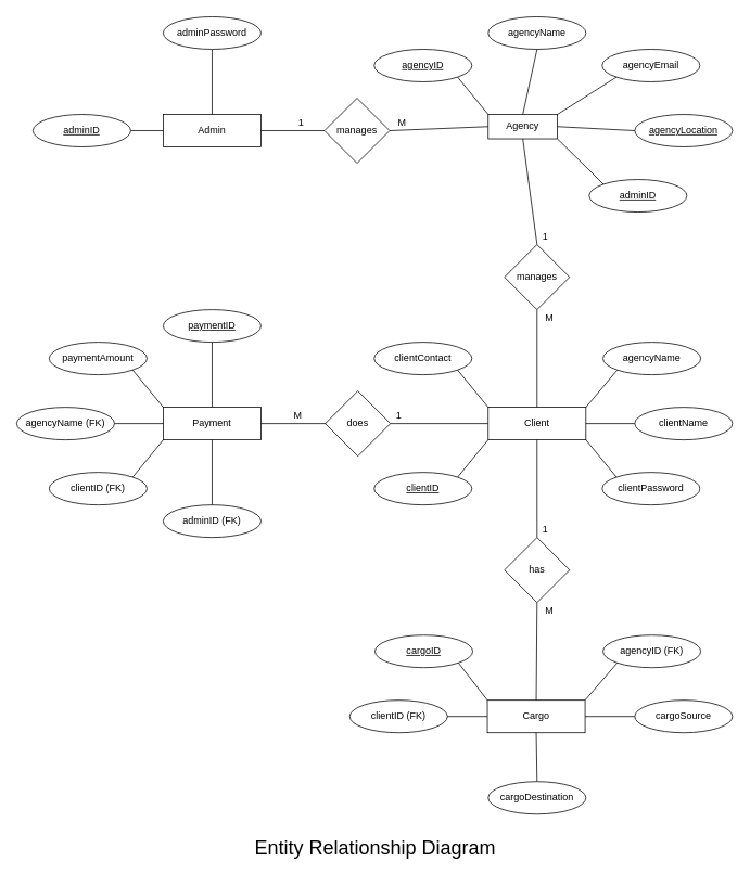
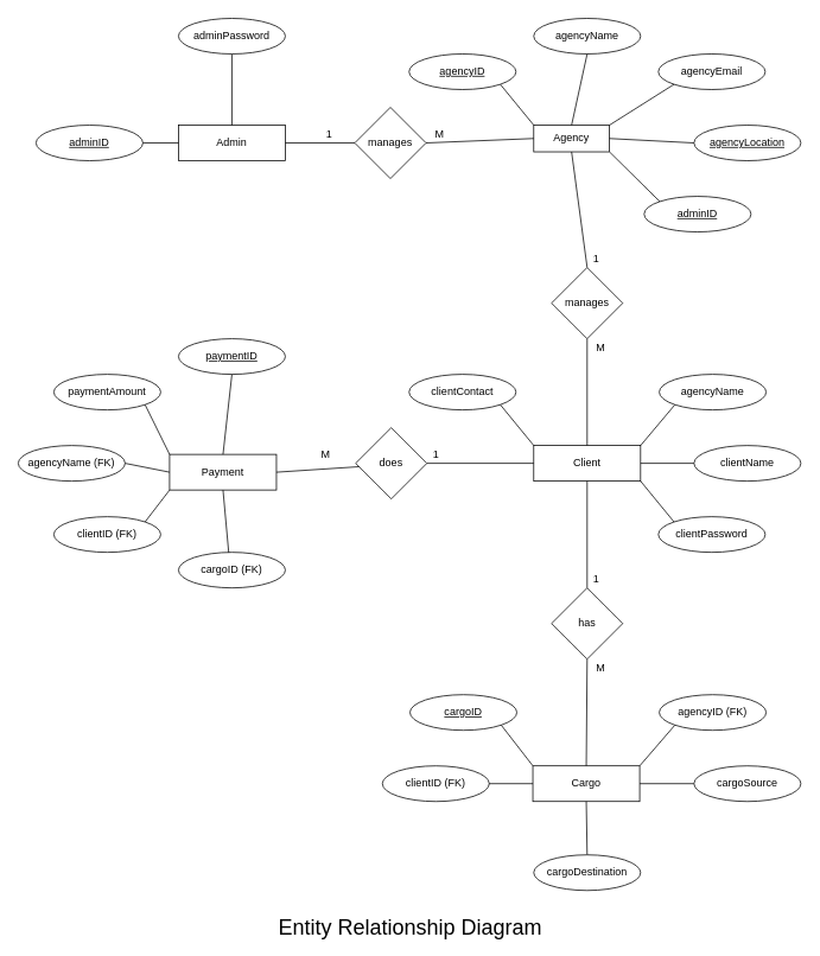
  <mxCell id="0" />
  <mxCell id="1" parent="0" />
  <mxCell id="2" value="Admin" style="whiteSpace=wrap;html=1;" parent="1" vertex="1"><mxGeometry x="200" y="140" width="120" height="40" as="geometry" /></mxCell>
  <mxCell id="3" value="&lt;u&gt;adminID&lt;/u&gt;" style="ellipse;whiteSpace=wrap;html=1;" parent="1" vertex="1"><mxGeometry x="40" y="140" width="120" height="40" as="geometry" /></mxCell>
  <mxCell id="4" value="Agency" style="whiteSpace=wrap;html=1;" parent="1" vertex="1"><mxGeometry x="599" y="140" width="85" height="30" as="geometry" /></mxCell>
  <mxCell id="5" value="Client" style="whiteSpace=wrap;html=1;" parent="1" vertex="1"><mxGeometry x="599" y="500" width="120" height="40" as="geometry" /></mxCell>
  <mxCell id="6" value="Cargo" style="whiteSpace=wrap;html=1;" parent="1" vertex="1"><mxGeometry x="598" y="860" width="120" height="40" as="geometry" /></mxCell>
- <mxCell id="7" value="Payment" style="whiteSpace=wrap;html=1;" parent="1" vertex="1"><mxGeometry x="200" y="500" width="120" height="40" as="geometry" /></mxCell>
+ <mxCell id="7" value="Payment" style="whiteSpace=wrap;html=1;" parent="1" vertex="1"><mxGeometry x="190" y="510" width="120" height="40" as="geometry" /></mxCell>
  <mxCell id="8" value="manages" style="rhombus;whiteSpace=wrap;html=1;" parent="1" vertex="1"><mxGeometry x="398" y="120" width="80" height="80" as="geometry" /></mxCell>
  <mxCell id="9" value="" style="endArrow=none;html=1;exitX=0;exitY=0.5;exitDx=0;exitDy=0;entryX=1;entryY=0.5;entryDx=0;entryDy=0;" parent="1" source="2" target="3" edge="1"><mxGeometry width="50" height="50" relative="1" as="geometry"><mxPoint x="350" y="20" as="sourcePoint" /><mxPoint x="170" y="130" as="targetPoint" /></mxGeometry></mxCell>
  <mxCell id="10" value="" style="endArrow=none;html=1;entryX=1;entryY=1;entryDx=0;entryDy=0;exitX=0;exitY=0;exitDx=0;exitDy=0;" parent="1" source="4" target="26" edge="1"><mxGeometry width="50" height="50" relative="1" as="geometry"><mxPoint x="629" y="120" as="sourcePoint" /><mxPoint x="629" y="220" as="targetPoint" /></mxGeometry></mxCell>
  <mxCell id="11" value="" style="endArrow=none;html=1;exitX=0.5;exitY=1;exitDx=0;exitDy=0;entryX=0.5;entryY=0;entryDx=0;entryDy=0;" parent="1" source="22" target="2" edge="1"><mxGeometry width="50" height="50" relative="1" as="geometry"><mxPoint x="300" y="200" as="sourcePoint" /><mxPoint x="220" y="200" as="targetPoint" /></mxGeometry></mxCell>
  <mxCell id="12" value="" style="endArrow=none;html=1;entryX=0.5;entryY=1;entryDx=0;entryDy=0;exitX=0.5;exitY=0;exitDx=0;exitDy=0;" parent="1" source="5" target="23" edge="1"><mxGeometry width="50" height="50" relative="1" as="geometry"><mxPoint x="959" y="190" as="sourcePoint" /><mxPoint x="879" y="190" as="targetPoint" /></mxGeometry></mxCell>
  <mxCell id="13" value="" style="endArrow=none;html=1;entryX=0.5;entryY=1;entryDx=0;entryDy=0;exitX=0.5;exitY=0;exitDx=0;exitDy=0;" parent="1" source="23" target="4" edge="1"><mxGeometry width="50" height="50" relative="1" as="geometry"><mxPoint x="839" y="60" as="sourcePoint" /><mxPoint x="759" y="60" as="targetPoint" /></mxGeometry></mxCell>
  <mxCell id="14" value="" style="endArrow=none;html=1;entryX=0.5;entryY=1;entryDx=0;entryDy=0;exitX=0.5;exitY=0;exitDx=0;exitDy=0;" parent="1" source="6" target="24" edge="1"><mxGeometry width="50" height="50" relative="1" as="geometry"><mxPoint x="278" y="830" as="sourcePoint" /><mxPoint x="478" y="920" as="targetPoint" /></mxGeometry></mxCell>
  <mxCell id="15" value="" style="endArrow=none;html=1;exitX=1;exitY=0.5;exitDx=0;exitDy=0;entryX=0;entryY=0.5;entryDx=0;entryDy=0;" parent="1" target="5" edge="1"><mxGeometry width="50" height="50" relative="1" as="geometry"><mxPoint x="479" y="520" as="sourcePoint" /><mxPoint x="589" y="540" as="targetPoint" /></mxGeometry></mxCell>
  <mxCell id="16" value="" style="endArrow=none;html=1;exitX=0;exitY=0.5;exitDx=0;exitDy=0;entryX=1;entryY=0.5;entryDx=0;entryDy=0;" parent="1" target="7" edge="1"><mxGeometry width="50" height="50" relative="1" as="geometry"><mxPoint x="460" y="520" as="sourcePoint" /><mxPoint x="650" y="530" as="targetPoint" /></mxGeometry></mxCell>
  <mxCell id="17" value="" style="endArrow=none;html=1;entryX=0.5;entryY=0;entryDx=0;entryDy=0;exitX=0.5;exitY=1;exitDx=0;exitDy=0;" parent="1" source="5" target="24" edge="1"><mxGeometry width="50" height="50" relative="1" as="geometry"><mxPoint x="749" y="580" as="sourcePoint" /><mxPoint x="699" y="400" as="targetPoint" /></mxGeometry></mxCell>
  <mxCell id="18" value="" style="endArrow=none;html=1;entryX=1;entryY=0.5;entryDx=0;entryDy=0;exitX=0;exitY=0.5;exitDx=0;exitDy=0;" parent="1" source="4" edge="1"><mxGeometry width="50" height="50" relative="1" as="geometry"><mxPoint x="558" y="160" as="sourcePoint" /><mxPoint x="478" y="160" as="targetPoint" /></mxGeometry></mxCell>
  <mxCell id="19" value="" style="endArrow=none;html=1;entryX=0;entryY=0.5;entryDx=0;entryDy=0;exitX=1;exitY=0.5;exitDx=0;exitDy=0;" parent="1" source="2" target="8" edge="1"><mxGeometry width="50" height="50" relative="1" as="geometry"><mxPoint x="650" y="170" as="sourcePoint" /><mxPoint x="570" y="170" as="targetPoint" /></mxGeometry></mxCell>
  <mxCell id="20" value="1" style="text;html=1;align=center;verticalAlign=middle;resizable=0;points=[];autosize=1;strokeColor=none;" parent="1" vertex="1"><mxGeometry x="359" y="140" width="20" height="20" as="geometry" /></mxCell>
  <mxCell id="21" value="M" style="text;html=1;align=center;verticalAlign=middle;resizable=0;points=[];autosize=1;strokeColor=none;" parent="1" vertex="1"><mxGeometry x="478" y="140" width="30" height="20" as="geometry" /></mxCell>
  <mxCell id="22" value="adminPassword" style="ellipse;whiteSpace=wrap;html=1;" parent="1" vertex="1"><mxGeometry x="200" y="20" width="120" height="40" as="geometry" /></mxCell>
  <mxCell id="23" value="manages" style="rhombus;whiteSpace=wrap;html=1;" parent="1" vertex="1"><mxGeometry x="619" y="300" width="80" height="80" as="geometry" /></mxCell>
  <mxCell id="24" value="has" style="rhombus;whiteSpace=wrap;html=1;" parent="1" vertex="1"><mxGeometry x="619" y="660" width="80" height="80" as="geometry" /></mxCell>
  <mxCell id="25" value="does" style="rhombus;whiteSpace=wrap;html=1;" parent="1" vertex="1"><mxGeometry x="399" y="480" width="80" height="80" as="geometry" /></mxCell>
  <mxCell id="26" value="&lt;u&gt;agencyID&lt;/u&gt;" style="ellipse;whiteSpace=wrap;html=1;" parent="1" vertex="1"><mxGeometry x="459" y="60" width="120" height="40" as="geometry" /></mxCell>
  <mxCell id="27" value="M" style="text;html=1;align=center;verticalAlign=middle;resizable=0;points=[];autosize=1;strokeColor=none;" parent="1" vertex="1"><mxGeometry x="350" y="500" width="30" height="20" as="geometry" /></mxCell>
  <mxCell id="28" value="M" style="text;html=1;align=center;verticalAlign=middle;resizable=0;points=[];autosize=1;strokeColor=none;" parent="1" vertex="1"><mxGeometry x="659" y="740" width="30" height="20" as="geometry" /></mxCell>
  <mxCell id="29" value="1" style="text;html=1;align=center;verticalAlign=middle;resizable=0;points=[];autosize=1;strokeColor=none;" parent="1" vertex="1"><mxGeometry x="659" y="640" width="20" height="20" as="geometry" /></mxCell>
  <mxCell id="30" value="1" style="text;html=1;align=center;verticalAlign=middle;resizable=0;points=[];autosize=1;strokeColor=none;" parent="1" vertex="1"><mxGeometry x="479" y="500" width="20" height="20" as="geometry" /></mxCell>
  <mxCell id="31" value="agencyName" style="ellipse;whiteSpace=wrap;html=1;" parent="1" vertex="1"><mxGeometry x="599" y="20" width="120" height="40" as="geometry" /></mxCell>
  <mxCell id="32" value="" style="endArrow=none;html=1;exitX=0.5;exitY=0;exitDx=0;exitDy=0;entryX=0.5;entryY=1;entryDx=0;entryDy=0;" parent="1" source="4" target="31" edge="1"><mxGeometry width="50" height="50" relative="1" as="geometry"><mxPoint x="739" y="120" as="sourcePoint" /><mxPoint x="689" y="90" as="targetPoint" /></mxGeometry></mxCell>
- <mxCell id="33" value="&lt;u&gt;clientID&lt;/u&gt;" style="ellipse;whiteSpace=wrap;html=1;" parent="1" vertex="1"><mxGeometry x="459" y="580" width="120" height="40" as="geometry" /></mxCell>
- <mxCell id="34" value="" style="endArrow=none;html=1;entryX=1;entryY=0;entryDx=0;entryDy=0;exitX=0;exitY=1;exitDx=0;exitDy=0;" parent="1" source="5" target="33" edge="1"><mxGeometry width="50" height="50" relative="1" as="geometry"><mxPoint x="689" y="730" as="sourcePoint" /><mxPoint x="859" y="830" as="targetPoint" /></mxGeometry></mxCell>
  <mxCell id="35" value="clientName" style="ellipse;whiteSpace=wrap;html=1;" parent="1" vertex="1"><mxGeometry x="779" y="500" width="120" height="40" as="geometry" /></mxCell>
  <mxCell id="36" value="" style="endArrow=none;html=1;entryX=0;entryY=0.5;entryDx=0;entryDy=0;exitX=1;exitY=0.5;exitDx=0;exitDy=0;" parent="1" source="5" target="35" edge="1"><mxGeometry width="50" height="50" relative="1" as="geometry"><mxPoint x="649" y="570" as="sourcePoint" /><mxPoint x="979" y="870" as="targetPoint" /></mxGeometry></mxCell>
  <mxCell id="37" value="1" style="text;html=1;align=center;verticalAlign=middle;resizable=0;points=[];autosize=1;strokeColor=none;" parent="1" vertex="1"><mxGeometry x="659" y="280" width="20" height="20" as="geometry" /></mxCell>
  <mxCell id="38" value="M" style="text;html=1;align=center;verticalAlign=middle;resizable=0;points=[];autosize=1;strokeColor=none;" parent="1" vertex="1"><mxGeometry x="659" y="380" width="30" height="20" as="geometry" /></mxCell>
  <mxCell id="39" value="clientContact" style="ellipse;whiteSpace=wrap;html=1;" parent="1" vertex="1"><mxGeometry x="459" y="420" width="120" height="40" as="geometry" /></mxCell>
  <mxCell id="40" value="" style="endArrow=none;html=1;exitX=0;exitY=0;exitDx=0;exitDy=0;entryX=1;entryY=1;entryDx=0;entryDy=0;" parent="1" source="5" target="39" edge="1"><mxGeometry width="50" height="50" relative="1" as="geometry"><mxPoint x="619" y="480" as="sourcePoint" /><mxPoint x="559" y="480" as="targetPoint" /></mxGeometry></mxCell>
  <mxCell id="41" value="clientPassword" style="ellipse;whiteSpace=wrap;html=1;" parent="1" vertex="1"><mxGeometry x="739" y="580" width="120" height="40" as="geometry" /></mxCell>
  <mxCell id="42" value="" style="endArrow=none;html=1;entryX=0;entryY=0;entryDx=0;entryDy=0;exitX=1;exitY=1;exitDx=0;exitDy=0;" parent="1" source="5" target="41" edge="1"><mxGeometry width="50" height="50" relative="1" as="geometry"><mxPoint x="819" y="500" as="sourcePoint" /><mxPoint x="1139" y="830" as="targetPoint" /></mxGeometry></mxCell>
  <mxCell id="43" value="&lt;u&gt;paymentID&lt;/u&gt;" style="ellipse;whiteSpace=wrap;html=1;" parent="1" vertex="1"><mxGeometry x="200" y="380" width="120" height="40" as="geometry" /></mxCell>
  <mxCell id="44" value="" style="endArrow=none;html=1;entryX=0.5;entryY=1;entryDx=0;entryDy=0;exitX=0.5;exitY=0;exitDx=0;exitDy=0;" parent="1" source="7" target="43" edge="1"><mxGeometry width="50" height="50" relative="1" as="geometry"><mxPoint x="350" y="460" as="sourcePoint" /><mxPoint x="160" y="480" as="targetPoint" /></mxGeometry></mxCell>
  <mxCell id="45" value="paymentAmount" style="ellipse;whiteSpace=wrap;html=1;" parent="1" vertex="1"><mxGeometry x="60" y="420" width="120" height="40" as="geometry" /></mxCell>
  <mxCell id="46" value="" style="endArrow=none;html=1;entryX=1;entryY=1;entryDx=0;entryDy=0;exitX=0;exitY=0;exitDx=0;exitDy=0;" parent="1" source="7" target="45" edge="1"><mxGeometry width="50" height="50" relative="1" as="geometry"><mxPoint x="220" y="380" as="sourcePoint" /><mxPoint x="80" y="560" as="targetPoint" /></mxGeometry></mxCell>
  <mxCell id="47" value="clientID (FK)" style="ellipse;whiteSpace=wrap;html=1;" parent="1" vertex="1"><mxGeometry x="60" y="580" width="120" height="40" as="geometry" /></mxCell>
  <mxCell id="48" value="" style="endArrow=none;html=1;exitX=0;exitY=1;exitDx=0;exitDy=0;entryX=1;entryY=0;entryDx=0;entryDy=0;" parent="1" source="7" target="47" edge="1"><mxGeometry width="50" height="50" relative="1" as="geometry"><mxPoint x="350" y="540" as="sourcePoint" /><mxPoint x="130" y="640" as="targetPoint" /></mxGeometry></mxCell>
  <mxCell id="49" value="" style="endArrow=none;html=1;exitX=0.5;exitY=1;exitDx=0;exitDy=0;entryX=0.5;entryY=1;entryDx=0;entryDy=0;" parent="1" source="7" target="50" edge="1"><mxGeometry width="50" height="50" relative="1" as="geometry"><mxPoint x="260" y="740" as="sourcePoint" /><mxPoint x="280" y="680" as="targetPoint" /></mxGeometry></mxCell>
- <mxCell id="50" value="adminID (FK)" style="ellipse;whiteSpace=wrap;html=1;" parent="1" vertex="1"><mxGeometry x="200" y="620" width="120" height="40" as="geometry" /></mxCell>
+ <mxCell id="50" value="cargoID (FK)" style="ellipse;whiteSpace=wrap;html=1;" parent="1" vertex="1"><mxGeometry x="200" y="620" width="120" height="40" as="geometry" /></mxCell>
  <mxCell id="51" value="&lt;u&gt;cargoID&lt;/u&gt;" style="ellipse;whiteSpace=wrap;html=1;" parent="1" vertex="1"><mxGeometry x="460" y="780" width="120" height="40" as="geometry" /></mxCell>
  <mxCell id="52" value="" style="endArrow=none;html=1;entryX=1;entryY=1;entryDx=0;entryDy=0;exitX=0;exitY=0;exitDx=0;exitDy=0;" parent="1" source="6" target="51" edge="1"><mxGeometry width="50" height="50" relative="1" as="geometry"><mxPoint x="578" y="910" as="sourcePoint" /><mxPoint x="658" y="780" as="targetPoint" /></mxGeometry></mxCell>
  <mxCell id="53" value="&lt;span&gt;agencyID (FK)&lt;/span&gt;" style="ellipse;whiteSpace=wrap;html=1;" parent="1" vertex="1"><mxGeometry x="740" y="780" width="120" height="40" as="geometry" /></mxCell>
  <mxCell id="54" value="" style="endArrow=none;html=1;entryX=0;entryY=1;entryDx=0;entryDy=0;exitX=1;exitY=0;exitDx=0;exitDy=0;" parent="1" source="6" target="53" edge="1"><mxGeometry width="50" height="50" relative="1" as="geometry"><mxPoint x="868" y="870" as="sourcePoint" /><mxPoint x="1098" y="1070" as="targetPoint" /></mxGeometry></mxCell>
  <mxCell id="55" value="" style="endArrow=none;html=1;entryX=0;entryY=0.5;entryDx=0;entryDy=0;exitX=1;exitY=0.5;exitDx=0;exitDy=0;" parent="1" source="6" target="56" edge="1"><mxGeometry width="50" height="50" relative="1" as="geometry"><mxPoint x="808" y="950" as="sourcePoint" /><mxPoint x="1268" y="1220" as="targetPoint" /></mxGeometry></mxCell>
  <mxCell id="56" value="&lt;span&gt;cargoSource&lt;/span&gt;" style="ellipse;whiteSpace=wrap;html=1;" parent="1" vertex="1"><mxGeometry x="779" y="860" width="120" height="40" as="geometry" /></mxCell>
  <mxCell id="57" value="" style="endArrow=none;html=1;entryX=0.5;entryY=0;entryDx=0;entryDy=0;exitX=0.5;exitY=1;exitDx=0;exitDy=0;" parent="1" source="6" target="58" edge="1"><mxGeometry width="50" height="50" relative="1" as="geometry"><mxPoint x="658" y="1000" as="sourcePoint" /><mxPoint x="1188" y="1280" as="targetPoint" /></mxGeometry></mxCell>
  <mxCell id="58" value="cargoDestination" style="ellipse;whiteSpace=wrap;html=1;" parent="1" vertex="1"><mxGeometry x="599" y="960" width="120" height="40" as="geometry" /></mxCell>
  <mxCell id="59" value="" style="endArrow=none;html=1;entryX=1;entryY=0.5;entryDx=0;entryDy=0;exitX=0;exitY=0.5;exitDx=0;exitDy=0;" parent="1" source="6" edge="1"><mxGeometry width="50" height="50" relative="1" as="geometry"><mxPoint x="718" y="860" as="sourcePoint" /><mxPoint x="519" y="880" as="targetPoint" /></mxGeometry></mxCell>
  <mxCell id="60" value="&lt;span&gt;clientID (FK)&lt;/span&gt;" style="ellipse;whiteSpace=wrap;html=1;" parent="1" vertex="1"><mxGeometry x="429" y="860" width="120" height="40" as="geometry" /></mxCell>
  <mxCell id="61" value="agencyEmail" style="ellipse;whiteSpace=wrap;html=1;" parent="1" vertex="1"><mxGeometry x="739" y="60" width="120" height="40" as="geometry" /></mxCell>
  <mxCell id="62" value="" style="endArrow=none;html=1;entryX=0;entryY=1;entryDx=0;entryDy=0;exitX=1;exitY=0;exitDx=0;exitDy=0;" parent="1" source="4" target="61" edge="1"><mxGeometry width="50" height="50" relative="1" as="geometry"><mxPoint x="719" y="300" as="sourcePoint" /><mxPoint x="829" y="320" as="targetPoint" /></mxGeometry></mxCell>
  <mxCell id="63" value="" style="endArrow=none;html=1;exitX=1;exitY=0;exitDx=0;exitDy=0;entryX=0;entryY=1;entryDx=0;entryDy=0;" parent="1" source="5" target="67" edge="1"><mxGeometry width="50" height="50" relative="1" as="geometry"><mxPoint x="839" y="500" as="sourcePoint" /><mxPoint x="736.574" y="454.142" as="targetPoint" /></mxGeometry></mxCell>
  <mxCell id="64" value="agencyName (FK)" style="ellipse;whiteSpace=wrap;html=1;" parent="1" vertex="1"><mxGeometry x="20" y="500" width="120" height="40" as="geometry" /></mxCell>
  <mxCell id="65" value="" style="endArrow=none;html=1;entryX=1;entryY=0.5;entryDx=0;entryDy=0;exitX=0;exitY=0.5;exitDx=0;exitDy=0;" parent="1" source="7" target="64" edge="1"><mxGeometry width="50" height="50" relative="1" as="geometry"><mxPoint x="260" y="495" as="sourcePoint" /><mxPoint x="280" y="445" as="targetPoint" /></mxGeometry></mxCell>
  <mxCell id="66" value="&lt;font style=&quot;font-size: 24px&quot;&gt;Entity Relationship Diagram&lt;/font&gt;" style="text;html=1;align=center;verticalAlign=middle;resizable=0;points=[];autosize=1;strokeColor=none;" parent="1" vertex="1"><mxGeometry x="305" y="1032" width="310" height="20" as="geometry" /></mxCell>
  <mxCell id="67" value="agencyName" style="ellipse;whiteSpace=wrap;html=1;" parent="1" vertex="1"><mxGeometry x="740" y="420" width="120" height="40" as="geometry" /></mxCell>
  <mxCell id="68" value="&lt;u&gt;adminID&lt;/u&gt;" style="ellipse;whiteSpace=wrap;html=1;" parent="1" vertex="1"><mxGeometry x="723" y="220" width="120" height="40" as="geometry" /></mxCell>
  <mxCell id="69" value="" style="endArrow=none;html=1;entryX=1;entryY=1;entryDx=0;entryDy=0;exitX=0;exitY=0;exitDx=0;exitDy=0;" parent="1" source="68" target="4" edge="1"><mxGeometry width="50" height="50" relative="1" as="geometry"><mxPoint x="609" y="170" as="sourcePoint" /><mxPoint x="488" y="170" as="targetPoint" /></mxGeometry></mxCell>
  <mxCell id="70" value="&lt;u&gt;agencyLocation&lt;/u&gt;" style="ellipse;whiteSpace=wrap;html=1;" parent="1" vertex="1"><mxGeometry x="779" y="140" width="120" height="40" as="geometry" /></mxCell>
  <mxCell id="71" value="" style="endArrow=none;html=1;entryX=1;entryY=0.5;entryDx=0;entryDy=0;exitX=0;exitY=0.5;exitDx=0;exitDy=0;" parent="1" source="70" target="4" edge="1"><mxGeometry width="50" height="50" relative="1" as="geometry"><mxPoint x="659" y="90" as="sourcePoint" /><mxPoint x="769" y="100" as="targetPoint" /></mxGeometry></mxCell>
